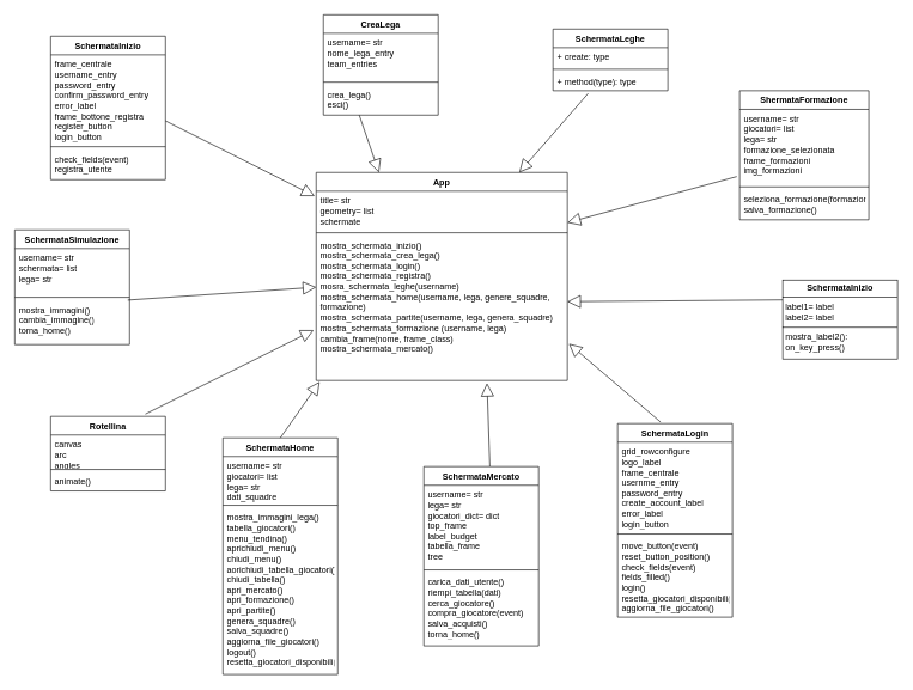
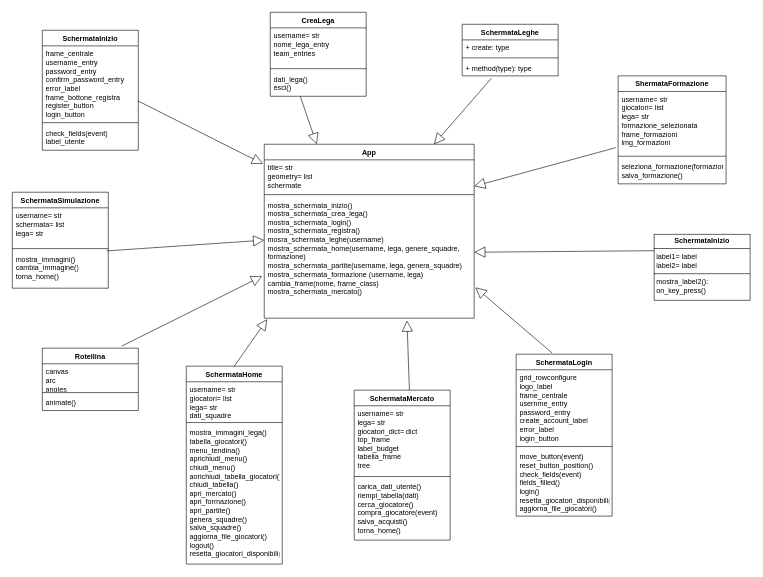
  <mxCell id="0" />
  <mxCell id="1" parent="0" />
  <mxCell id="2" value="SchermataInizio" style="swimlane;fontStyle=1;align=center;verticalAlign=top;childLayout=stackLayout;horizontal=1;startSize=26;horizontalStack=0;resizeParent=1;resizeParentMax=0;resizeLast=0;collapsible=1;marginBottom=0;whiteSpace=wrap;html=1;" parent="1" vertex="1"><mxGeometry x="70" y="50" width="160" height="200" as="geometry" /></mxCell>
  <mxCell id="3" value="frame_centrale&lt;div&gt;username_entry&lt;/div&gt;&lt;div&gt;password_entry&lt;/div&gt;&lt;div&gt;confirm_password_entry&lt;/div&gt;&lt;div&gt;error_label&lt;/div&gt;&lt;div&gt;frame_bottone_registra&lt;/div&gt;&lt;div&gt;register_button&lt;/div&gt;&lt;div&gt;login_button&lt;/div&gt;" style="text;strokeColor=none;fillColor=none;align=left;verticalAlign=top;spacingLeft=4;spacingRight=4;overflow=hidden;rotatable=0;points=[[0,0.5],[1,0.5]];portConstraint=eastwest;whiteSpace=wrap;html=1;" parent="2" vertex="1"><mxGeometry y="26" width="160" height="124" as="geometry" /></mxCell>
  <mxCell id="4" value="" style="line;strokeWidth=1;fillColor=none;align=left;verticalAlign=middle;spacingTop=-1;spacingLeft=3;spacingRight=3;rotatable=0;labelPosition=right;points=[];portConstraint=eastwest;strokeColor=inherit;" parent="2" vertex="1"><mxGeometry y="150" width="160" height="8" as="geometry" /></mxCell>
- <mxCell id="5" value="check_fields(event)&lt;div&gt;registra_utente&lt;/div&gt;&lt;div&gt;&lt;br&gt;&lt;/div&gt;" style="text;strokeColor=none;fillColor=none;align=left;verticalAlign=top;spacingLeft=4;spacingRight=4;overflow=hidden;rotatable=0;points=[[0,0.5],[1,0.5]];portConstraint=eastwest;whiteSpace=wrap;html=1;" parent="2" vertex="1"><mxGeometry y="158" width="160" height="42" as="geometry" /></mxCell>
+ <mxCell id="5" value="check_fields(event)&lt;div&gt;label_utente&lt;/div&gt;&lt;div&gt;&lt;br&gt;&lt;/div&gt;" style="text;strokeColor=none;fillColor=none;align=left;verticalAlign=top;spacingLeft=4;spacingRight=4;overflow=hidden;rotatable=0;points=[[0,0.5],[1,0.5]];portConstraint=eastwest;whiteSpace=wrap;html=1;" parent="2" vertex="1"><mxGeometry y="158" width="160" height="42" as="geometry" /></mxCell>
  <mxCell id="6" value="SchermataHome" style="swimlane;fontStyle=1;align=center;verticalAlign=top;childLayout=stackLayout;horizontal=1;startSize=26;horizontalStack=0;resizeParent=1;resizeParentMax=0;resizeLast=0;collapsible=1;marginBottom=0;whiteSpace=wrap;html=1;" parent="1" vertex="1"><mxGeometry x="310" y="610" width="160" height="330" as="geometry" /></mxCell>
  <mxCell id="7" value="username= str&lt;div&gt;giocatori= list&lt;/div&gt;&lt;div&gt;lega= str&lt;/div&gt;&lt;div&gt;dati_squadre&lt;/div&gt;" style="text;strokeColor=none;fillColor=none;align=left;verticalAlign=top;spacingLeft=4;spacingRight=4;overflow=hidden;rotatable=0;points=[[0,0.5],[1,0.5]];portConstraint=eastwest;whiteSpace=wrap;html=1;" parent="6" vertex="1"><mxGeometry y="26" width="160" height="64" as="geometry" /></mxCell>
  <mxCell id="8" value="" style="line;strokeWidth=1;fillColor=none;align=left;verticalAlign=middle;spacingTop=-1;spacingLeft=3;spacingRight=3;rotatable=0;labelPosition=right;points=[];portConstraint=eastwest;strokeColor=inherit;" parent="6" vertex="1"><mxGeometry y="90" width="160" height="8" as="geometry" /></mxCell>
  <mxCell id="9" value="mostra_immagini_lega()&lt;div&gt;tabella_giocatori()&lt;/div&gt;&lt;div&gt;menu_tendina()&lt;/div&gt;&lt;div&gt;aprichiudi_menu()&lt;/div&gt;&lt;div&gt;chiudi_menu()&lt;/div&gt;&lt;div&gt;aorichiudi_tabella_giocatori()&lt;/div&gt;&lt;div&gt;chiudi_tabella()&lt;/div&gt;&lt;div&gt;apri_mercato()&lt;/div&gt;&lt;div&gt;apri_formazione()&lt;/div&gt;&lt;div&gt;apri_partite()&lt;/div&gt;&lt;div&gt;genera_squadre()&lt;/div&gt;&lt;div&gt;salva_squadre()&lt;/div&gt;&lt;div&gt;aggiorna_file_giocatori()&lt;/div&gt;&lt;div&gt;logout()&lt;/div&gt;&lt;div&gt;resetta_giocatori_disponibili()&lt;/div&gt;&lt;div&gt;&lt;br&gt;&lt;/div&gt;" style="text;strokeColor=none;fillColor=none;align=left;verticalAlign=top;spacingLeft=4;spacingRight=4;overflow=hidden;rotatable=0;points=[[0,0.5],[1,0.5]];portConstraint=eastwest;whiteSpace=wrap;html=1;" parent="6" vertex="1"><mxGeometry y="98" width="160" height="232" as="geometry" /></mxCell>
  <mxCell id="10" value="SchermataLogin" style="swimlane;fontStyle=1;align=center;verticalAlign=top;childLayout=stackLayout;horizontal=1;startSize=26;horizontalStack=0;resizeParent=1;resizeParentMax=0;resizeLast=0;collapsible=1;marginBottom=0;whiteSpace=wrap;html=1;" parent="1" vertex="1"><mxGeometry x="860" y="590" width="160" height="270" as="geometry" /></mxCell>
  <mxCell id="11" value="grid_rowconfigure&lt;div&gt;logo_label&lt;/div&gt;&lt;div&gt;frame_centrale&lt;/div&gt;&lt;div&gt;usernme_entry&lt;/div&gt;&lt;div&gt;password_entry&lt;/div&gt;&lt;div&gt;create_account_label&lt;/div&gt;&lt;div&gt;error_label&lt;/div&gt;&lt;div&gt;login_button&lt;/div&gt;" style="text;strokeColor=none;fillColor=none;align=left;verticalAlign=top;spacingLeft=4;spacingRight=4;overflow=hidden;rotatable=0;points=[[0,0.5],[1,0.5]];portConstraint=eastwest;whiteSpace=wrap;html=1;" parent="10" vertex="1"><mxGeometry y="26" width="160" height="124" as="geometry" /></mxCell>
  <mxCell id="12" value="" style="line;strokeWidth=1;fillColor=none;align=left;verticalAlign=middle;spacingTop=-1;spacingLeft=3;spacingRight=3;rotatable=0;labelPosition=right;points=[];portConstraint=eastwest;strokeColor=inherit;" parent="10" vertex="1"><mxGeometry y="150" width="160" height="8" as="geometry" /></mxCell>
  <mxCell id="13" value="move_button(event)&lt;div&gt;reset_button_position()&lt;/div&gt;&lt;div&gt;check_fields(event)&lt;/div&gt;&lt;div&gt;fields_filled()&lt;/div&gt;&lt;div&gt;login()&lt;/div&gt;&lt;div&gt;resetta_giocatori_disponibili()&lt;/div&gt;&lt;div&gt;aggiorna_file_giocatori()&lt;/div&gt;" style="text;strokeColor=none;fillColor=none;align=left;verticalAlign=top;spacingLeft=4;spacingRight=4;overflow=hidden;rotatable=0;points=[[0,0.5],[1,0.5]];portConstraint=eastwest;whiteSpace=wrap;html=1;" parent="10" vertex="1"><mxGeometry y="158" width="160" height="112" as="geometry" /></mxCell>
  <mxCell id="14" value="Rotellina" style="swimlane;fontStyle=1;align=center;verticalAlign=top;childLayout=stackLayout;horizontal=1;startSize=26;horizontalStack=0;resizeParent=1;resizeParentMax=0;resizeLast=0;collapsible=1;marginBottom=0;whiteSpace=wrap;html=1;" parent="1" vertex="1"><mxGeometry x="70" y="580" width="160" height="104" as="geometry" /></mxCell>
  <mxCell id="15" value="canvas&lt;div&gt;arc&lt;/div&gt;&lt;div&gt;angles&lt;/div&gt;" style="text;strokeColor=none;fillColor=none;align=left;verticalAlign=top;spacingLeft=4;spacingRight=4;overflow=hidden;rotatable=0;points=[[0,0.5],[1,0.5]];portConstraint=eastwest;whiteSpace=wrap;html=1;" parent="14" vertex="1"><mxGeometry y="26" width="160" height="44" as="geometry" /></mxCell>
  <mxCell id="16" value="" style="line;strokeWidth=1;fillColor=none;align=left;verticalAlign=middle;spacingTop=-1;spacingLeft=3;spacingRight=3;rotatable=0;labelPosition=right;points=[];portConstraint=eastwest;strokeColor=inherit;" parent="14" vertex="1"><mxGeometry y="70" width="160" height="8" as="geometry" /></mxCell>
  <mxCell id="17" value="animate()" style="text;strokeColor=none;fillColor=none;align=left;verticalAlign=top;spacingLeft=4;spacingRight=4;overflow=hidden;rotatable=0;points=[[0,0.5],[1,0.5]];portConstraint=eastwest;whiteSpace=wrap;html=1;" parent="14" vertex="1"><mxGeometry y="78" width="160" height="26" as="geometry" /></mxCell>
  <mxCell id="18" value="ShermataFormazione" style="swimlane;fontStyle=1;align=center;verticalAlign=top;childLayout=stackLayout;horizontal=1;startSize=26;horizontalStack=0;resizeParent=1;resizeParentMax=0;resizeLast=0;collapsible=1;marginBottom=0;whiteSpace=wrap;html=1;" parent="1" vertex="1"><mxGeometry x="1030" y="126" width="180" height="180" as="geometry" /></mxCell>
  <mxCell id="19" value="username= str&lt;div&gt;giocatori= list&lt;/div&gt;&lt;div&gt;lega= str&lt;/div&gt;&lt;div&gt;formazione_selezionata&lt;/div&gt;&lt;div&gt;frame_formazioni&lt;/div&gt;&lt;div&gt;img_formazioni&lt;/div&gt;&lt;div&gt;&lt;br&gt;&lt;/div&gt;" style="text;strokeColor=none;fillColor=none;align=left;verticalAlign=top;spacingLeft=4;spacingRight=4;overflow=hidden;rotatable=0;points=[[0,0.5],[1,0.5]];portConstraint=eastwest;whiteSpace=wrap;html=1;" parent="18" vertex="1"><mxGeometry y="26" width="180" height="104" as="geometry" /></mxCell>
  <mxCell id="20" value="" style="line;strokeWidth=1;fillColor=none;align=left;verticalAlign=middle;spacingTop=-1;spacingLeft=3;spacingRight=3;rotatable=0;labelPosition=right;points=[];portConstraint=eastwest;strokeColor=inherit;" parent="18" vertex="1"><mxGeometry y="130" width="180" height="8" as="geometry" /></mxCell>
  <mxCell id="21" value="seleziona_formazione(formazione)&lt;div&gt;salva_formazione()&lt;/div&gt;&lt;div&gt;&lt;br&gt;&lt;/div&gt;" style="text;strokeColor=none;fillColor=none;align=left;verticalAlign=top;spacingLeft=4;spacingRight=4;overflow=hidden;rotatable=0;points=[[0,0.5],[1,0.5]];portConstraint=eastwest;whiteSpace=wrap;html=1;" parent="18" vertex="1"><mxGeometry y="138" width="180" height="42" as="geometry" /></mxCell>
  <mxCell id="22" value="CreaLega" style="swimlane;fontStyle=1;align=center;verticalAlign=top;childLayout=stackLayout;horizontal=1;startSize=26;horizontalStack=0;resizeParent=1;resizeParentMax=0;resizeLast=0;collapsible=1;marginBottom=0;whiteSpace=wrap;html=1;" parent="1" vertex="1"><mxGeometry x="450" y="20" width="160" height="140" as="geometry" /></mxCell>
  <mxCell id="23" value="username= str&lt;div&gt;nome_lega_entry&lt;/div&gt;&lt;div&gt;team_entries&lt;/div&gt;&lt;div&gt;&lt;br&gt;&lt;/div&gt;" style="text;strokeColor=none;fillColor=none;align=left;verticalAlign=top;spacingLeft=4;spacingRight=4;overflow=hidden;rotatable=0;points=[[0,0.5],[1,0.5]];portConstraint=eastwest;whiteSpace=wrap;html=1;" parent="22" vertex="1"><mxGeometry y="26" width="160" height="64" as="geometry" /></mxCell>
  <mxCell id="24" value="" style="line;strokeWidth=1;fillColor=none;align=left;verticalAlign=middle;spacingTop=-1;spacingLeft=3;spacingRight=3;rotatable=0;labelPosition=right;points=[];portConstraint=eastwest;strokeColor=inherit;" parent="22" vertex="1"><mxGeometry y="90" width="160" height="8" as="geometry" /></mxCell>
- <mxCell id="25" value="crea_lega()&lt;div&gt;esci()&lt;/div&gt;" style="text;strokeColor=none;fillColor=none;align=left;verticalAlign=top;spacingLeft=4;spacingRight=4;overflow=hidden;rotatable=0;points=[[0,0.5],[1,0.5]];portConstraint=eastwest;whiteSpace=wrap;html=1;" parent="22" vertex="1"><mxGeometry y="98" width="160" height="42" as="geometry" /></mxCell>
+ <mxCell id="25" value="dati_lega()&lt;div&gt;esci()&lt;/div&gt;" style="text;strokeColor=none;fillColor=none;align=left;verticalAlign=top;spacingLeft=4;spacingRight=4;overflow=hidden;rotatable=0;points=[[0,0.5],[1,0.5]];portConstraint=eastwest;whiteSpace=wrap;html=1;" parent="22" vertex="1"><mxGeometry y="98" width="160" height="42" as="geometry" /></mxCell>
  <mxCell id="26" value="SchermataLeghe" style="swimlane;fontStyle=1;align=center;verticalAlign=top;childLayout=stackLayout;horizontal=1;startSize=26;horizontalStack=0;resizeParent=1;resizeParentMax=0;resizeLast=0;collapsible=1;marginBottom=0;whiteSpace=wrap;html=1;" parent="1" vertex="1"><mxGeometry x="770" y="40" width="160" height="86" as="geometry" /></mxCell>
  <mxCell id="27" value="+ create: type" style="text;strokeColor=none;fillColor=none;align=left;verticalAlign=top;spacingLeft=4;spacingRight=4;overflow=hidden;rotatable=0;points=[[0,0.5],[1,0.5]];portConstraint=eastwest;whiteSpace=wrap;html=1;" parent="26" vertex="1"><mxGeometry y="26" width="160" height="26" as="geometry" /></mxCell>
  <mxCell id="28" value="" style="line;strokeWidth=1;fillColor=none;align=left;verticalAlign=middle;spacingTop=-1;spacingLeft=3;spacingRight=3;rotatable=0;labelPosition=right;points=[];portConstraint=eastwest;strokeColor=inherit;" parent="26" vertex="1"><mxGeometry y="52" width="160" height="8" as="geometry" /></mxCell>
  <mxCell id="29" value="+ method(type): type" style="text;strokeColor=none;fillColor=none;align=left;verticalAlign=top;spacingLeft=4;spacingRight=4;overflow=hidden;rotatable=0;points=[[0,0.5],[1,0.5]];portConstraint=eastwest;whiteSpace=wrap;html=1;" parent="26" vertex="1"><mxGeometry y="60" width="160" height="26" as="geometry" /></mxCell>
  <mxCell id="30" value="SchermataSimulazione" style="swimlane;fontStyle=1;align=center;verticalAlign=top;childLayout=stackLayout;horizontal=1;startSize=26;horizontalStack=0;resizeParent=1;resizeParentMax=0;resizeLast=0;collapsible=1;marginBottom=0;whiteSpace=wrap;html=1;" parent="1" vertex="1"><mxGeometry x="20" y="320" width="160" height="160" as="geometry" /></mxCell>
  <mxCell id="31" value="username= str&lt;div&gt;schermata= list&lt;/div&gt;&lt;div&gt;lega= str&lt;/div&gt;" style="text;strokeColor=none;fillColor=none;align=left;verticalAlign=top;spacingLeft=4;spacingRight=4;overflow=hidden;rotatable=0;points=[[0,0.5],[1,0.5]];portConstraint=eastwest;whiteSpace=wrap;html=1;" parent="30" vertex="1"><mxGeometry y="26" width="160" height="64" as="geometry" /></mxCell>
  <mxCell id="32" value="" style="line;strokeWidth=1;fillColor=none;align=left;verticalAlign=middle;spacingTop=-1;spacingLeft=3;spacingRight=3;rotatable=0;labelPosition=right;points=[];portConstraint=eastwest;strokeColor=inherit;" parent="30" vertex="1"><mxGeometry y="90" width="160" height="8" as="geometry" /></mxCell>
  <mxCell id="33" value="mostra_immagini()&lt;div&gt;cambia_immagine()&lt;/div&gt;&lt;div&gt;torna_home()&lt;/div&gt;" style="text;strokeColor=none;fillColor=none;align=left;verticalAlign=top;spacingLeft=4;spacingRight=4;overflow=hidden;rotatable=0;points=[[0,0.5],[1,0.5]];portConstraint=eastwest;whiteSpace=wrap;html=1;" parent="30" vertex="1"><mxGeometry y="98" width="160" height="62" as="geometry" /></mxCell>
  <mxCell id="34" value="SchermataMercato" style="swimlane;fontStyle=1;align=center;verticalAlign=top;childLayout=stackLayout;horizontal=1;startSize=26;horizontalStack=0;resizeParent=1;resizeParentMax=0;resizeLast=0;collapsible=1;marginBottom=0;whiteSpace=wrap;html=1;" parent="1" vertex="1"><mxGeometry x="590" y="650" width="160" height="250" as="geometry" /></mxCell>
  <mxCell id="35" value="username= str&lt;div&gt;lega= str&lt;/div&gt;&lt;div&gt;giocatori_dict= dict&lt;/div&gt;&lt;div&gt;top_frame&lt;/div&gt;&lt;div&gt;label_budget&lt;/div&gt;&lt;div&gt;tabella_frame&lt;/div&gt;&lt;div&gt;tree&lt;/div&gt;&lt;div&gt;&lt;br&gt;&lt;/div&gt;" style="text;strokeColor=none;fillColor=none;align=left;verticalAlign=top;spacingLeft=4;spacingRight=4;overflow=hidden;rotatable=0;points=[[0,0.5],[1,0.5]];portConstraint=eastwest;whiteSpace=wrap;html=1;" parent="34" vertex="1"><mxGeometry y="26" width="160" height="114" as="geometry" /></mxCell>
  <mxCell id="36" value="" style="line;strokeWidth=1;fillColor=none;align=left;verticalAlign=middle;spacingTop=-1;spacingLeft=3;spacingRight=3;rotatable=0;labelPosition=right;points=[];portConstraint=eastwest;strokeColor=inherit;" parent="34" vertex="1"><mxGeometry y="140" width="160" height="8" as="geometry" /></mxCell>
  <mxCell id="37" value="carica_dati_utente()&lt;div&gt;riempi_tabella(dati&lt;span style=&quot;background-color: transparent; color: light-dark(rgb(0, 0, 0), rgb(255, 255, 255));&quot;&gt;)&lt;/span&gt;&lt;/div&gt;&lt;div&gt;&lt;span style=&quot;background-color: transparent; color: light-dark(rgb(0, 0, 0), rgb(255, 255, 255));&quot;&gt;cerca_giocatore()&lt;/span&gt;&lt;/div&gt;&lt;div&gt;&lt;span style=&quot;background-color: transparent; color: light-dark(rgb(0, 0, 0), rgb(255, 255, 255));&quot;&gt;compra_giocatore(event)&lt;/span&gt;&lt;/div&gt;&lt;div&gt;&lt;span style=&quot;background-color: transparent; color: light-dark(rgb(0, 0, 0), rgb(255, 255, 255));&quot;&gt;salva_acquisti()&lt;/span&gt;&lt;/div&gt;&lt;div&gt;&lt;span style=&quot;background-color: transparent; color: light-dark(rgb(0, 0, 0), rgb(255, 255, 255));&quot;&gt;torna_home()&lt;/span&gt;&lt;/div&gt;" style="text;strokeColor=none;fillColor=none;align=left;verticalAlign=top;spacingLeft=4;spacingRight=4;overflow=hidden;rotatable=0;points=[[0,0.5],[1,0.5]];portConstraint=eastwest;whiteSpace=wrap;html=1;" parent="34" vertex="1"><mxGeometry y="148" width="160" height="102" as="geometry" /></mxCell>
  <mxCell id="38" value="App" style="swimlane;fontStyle=1;align=center;verticalAlign=top;childLayout=stackLayout;horizontal=1;startSize=26;horizontalStack=0;resizeParent=1;resizeParentMax=0;resizeLast=0;collapsible=1;marginBottom=0;whiteSpace=wrap;html=1;" parent="1" vertex="1"><mxGeometry x="440" y="240" width="350" height="290" as="geometry" /></mxCell>
  <mxCell id="39" value="" style="endArrow=block;endSize=16;endFill=0;html=1;rounded=0;exitX=0.306;exitY=1.144;exitDx=0;exitDy=0;exitPerimeter=0;entryX=0;entryY=0.356;entryDx=0;entryDy=0;entryPerimeter=0;" edge="1" parent="38" source="29"><mxGeometry width="160" relative="1" as="geometry"><mxPoint x="20" y="18" as="sourcePoint" /><mxPoint x="283" as="targetPoint" /></mxGeometry></mxCell>
  <mxCell id="40" value="title= str&lt;div&gt;geometry= list&lt;/div&gt;&lt;div&gt;schermate&lt;/div&gt;" style="text;strokeColor=none;fillColor=none;align=left;verticalAlign=top;spacingLeft=4;spacingRight=4;overflow=hidden;rotatable=0;points=[[0,0.5],[1,0.5]];portConstraint=eastwest;whiteSpace=wrap;html=1;" parent="38" vertex="1"><mxGeometry y="26" width="350" height="54" as="geometry" /></mxCell>
  <mxCell id="41" value="" style="endArrow=block;endSize=16;endFill=0;html=1;rounded=0;exitX=-0.022;exitY=0.901;exitDx=0;exitDy=0;exitPerimeter=0;entryX=0;entryY=0.356;entryDx=0;entryDy=0;entryPerimeter=0;" edge="1" parent="38" source="19"><mxGeometry width="160" relative="1" as="geometry"><mxPoint x="87" y="88" as="sourcePoint" /><mxPoint x="350" y="70" as="targetPoint" /></mxGeometry></mxCell>
  <mxCell id="42" value="" style="line;strokeWidth=1;fillColor=none;align=left;verticalAlign=middle;spacingTop=-1;spacingLeft=3;spacingRight=3;rotatable=0;labelPosition=right;points=[];portConstraint=eastwest;strokeColor=inherit;" parent="38" vertex="1"><mxGeometry y="80" width="350" height="8" as="geometry" /></mxCell>
  <mxCell id="43" value="" style="endArrow=block;endSize=16;endFill=0;html=1;rounded=0;exitX=0;exitY=0.25;exitDx=0;exitDy=0;entryX=0;entryY=0.356;entryDx=0;entryDy=0;entryPerimeter=0;" edge="1" parent="38" source="45"><mxGeometry width="160" relative="1" as="geometry"><mxPoint x="87" y="198" as="sourcePoint" /><mxPoint x="350" y="180" as="targetPoint" /></mxGeometry></mxCell>
  <mxCell id="44" value="mostra_schermata_inizio()&lt;div&gt;mostra_schermata_crea_lega()&lt;/div&gt;&lt;div&gt;mostra_schermata_login()&lt;/div&gt;&lt;div&gt;mostra_schermata_registra()&lt;/div&gt;&lt;div&gt;mosra_schermata_leghe(username)&lt;/div&gt;&lt;div&gt;mostra_schermata_home(username, lega, genere_squadre, formazione)&lt;/div&gt;&lt;div&gt;mostra_schermata_partite(username, lega, genera_squadre)&lt;/div&gt;&lt;div&gt;mostra_schermata_formazione (username, lega)&lt;/div&gt;&lt;div&gt;cambia_frame(nome, frame_class)&lt;/div&gt;&lt;div&gt;mostra_schermata_mercato()&lt;/div&gt;&lt;div&gt;&lt;br&gt;&lt;/div&gt;&lt;div&gt;&lt;br&gt;&lt;/div&gt;&lt;div&gt;&lt;br&gt;&lt;/div&gt;" style="text;strokeColor=none;fillColor=none;align=left;verticalAlign=top;spacingLeft=4;spacingRight=4;overflow=hidden;rotatable=0;points=[[0,0.5],[1,0.5]];portConstraint=eastwest;whiteSpace=wrap;html=1;" parent="38" vertex="1"><mxGeometry y="88" width="350" height="202" as="geometry" /></mxCell>
  <mxCell id="45" value="&lt;p style=&quot;margin:0px;margin-top:4px;text-align:center;&quot;&gt;&lt;span style=&quot;font-weight: 700;&quot;&gt;SchermataInizio&lt;/span&gt;&lt;/p&gt;&lt;hr size=&quot;1&quot; style=&quot;border-style:solid;&quot;&gt;&lt;p style=&quot;margin:0px;margin-left:4px;&quot;&gt;label1= label&lt;/p&gt;&lt;p style=&quot;margin:0px;margin-left:4px;&quot;&gt;label2= label&lt;/p&gt;&lt;hr size=&quot;1&quot; style=&quot;border-style:solid;&quot;&gt;&lt;p style=&quot;margin:0px;margin-left:4px;&quot;&gt;mostra_label2():&lt;/p&gt;&lt;p style=&quot;margin:0px;margin-left:4px;&quot;&gt;on_key_press()&lt;/p&gt;" style="verticalAlign=top;align=left;overflow=fill;html=1;whiteSpace=wrap;" vertex="1" parent="1"><mxGeometry x="1090" y="390" width="160" height="110" as="geometry" /></mxCell>
  <mxCell id="46" value="" style="endArrow=block;endSize=16;endFill=0;html=1;rounded=0;exitX=0.984;exitY=-0.003;exitDx=0;exitDy=0;exitPerimeter=0;entryX=0;entryY=0.356;entryDx=0;entryDy=0;entryPerimeter=0;" edge="1" parent="1" source="33" target="44"><mxGeometry width="160" relative="1" as="geometry"><mxPoint x="280" y="460" as="sourcePoint" /><mxPoint x="440" y="460" as="targetPoint" /></mxGeometry></mxCell>
  <mxCell id="47" value="" style="endArrow=block;endSize=16;endFill=0;html=1;rounded=0;exitX=0.984;exitY=-0.003;exitDx=0;exitDy=0;exitPerimeter=0;entryX=0.25;entryY=0;entryDx=0;entryDy=0;" edge="1" parent="1" target="38"><mxGeometry width="160" relative="1" as="geometry"><mxPoint x="500" y="160" as="sourcePoint" /><mxPoint x="763" y="142" as="targetPoint" /></mxGeometry></mxCell>
  <mxCell id="48" value="" style="endArrow=block;endSize=16;endFill=0;html=1;rounded=0;exitX=0.984;exitY=-0.003;exitDx=0;exitDy=0;exitPerimeter=0;entryX=-0.006;entryY=0.125;entryDx=0;entryDy=0;entryPerimeter=0;" edge="1" parent="1" target="40"><mxGeometry width="160" relative="1" as="geometry"><mxPoint x="230" y="168" as="sourcePoint" /><mxPoint x="493" y="150" as="targetPoint" /></mxGeometry></mxCell>
  <mxCell id="49" value="" style="endArrow=block;endSize=16;endFill=0;html=1;rounded=0;exitX=0.825;exitY=-0.031;exitDx=0;exitDy=0;exitPerimeter=0;entryX=-0.01;entryY=0.653;entryDx=0;entryDy=0;entryPerimeter=0;" edge="1" parent="1" source="14" target="44"><mxGeometry width="160" relative="1" as="geometry"><mxPoint x="177" y="518" as="sourcePoint" /><mxPoint x="440" y="500" as="targetPoint" /></mxGeometry></mxCell>
  <mxCell id="50" value="" style="endArrow=block;endSize=16;endFill=0;html=1;rounded=0;exitX=0.575;exitY=-0.001;exitDx=0;exitDy=0;exitPerimeter=0;entryX=0.68;entryY=1.019;entryDx=0;entryDy=0;entryPerimeter=0;" edge="1" parent="1" source="34" target="44"><mxGeometry width="160" relative="1" as="geometry"><mxPoint x="483.5" y="590" as="sourcePoint" /><mxPoint x="746.5" y="572" as="targetPoint" /></mxGeometry></mxCell>
  <mxCell id="51" value="" style="endArrow=block;endSize=16;endFill=0;html=1;rounded=0;exitX=0.5;exitY=0;exitDx=0;exitDy=0;entryX=0.014;entryY=1.009;entryDx=0;entryDy=0;entryPerimeter=0;" edge="1" parent="1" source="6" target="44"><mxGeometry width="160" relative="1" as="geometry"><mxPoint x="390" y="598" as="sourcePoint" /><mxPoint x="653" y="580" as="targetPoint" /></mxGeometry></mxCell>
  <mxCell id="52" value="" style="endArrow=block;endSize=16;endFill=0;html=1;rounded=0;exitX=0.984;exitY=-0.003;exitDx=0;exitDy=0;exitPerimeter=0;entryX=1.006;entryY=0.746;entryDx=0;entryDy=0;entryPerimeter=0;" edge="1" parent="1" target="44"><mxGeometry width="160" relative="1" as="geometry"><mxPoint x="920" y="588" as="sourcePoint" /><mxPoint x="1183" y="570" as="targetPoint" /></mxGeometry></mxCell>
